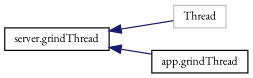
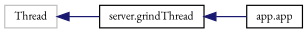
  digraph {
    fontname="EB Garamond"
    rankdir=LR
    node [color=black fillcolor=white fontname="EB Garamond" fontsize=10 shape=record style=filled]
    edge [color=midnightblue dir=back fontname="EB Garamond" fontsize=10 labelfontname=Helvetica labelfontsize=10 style=solid]
    n1 [color=grey75 height=0.2 label=Thread width=0.4]
    n2 [height=0.2 label="server.grindThread" width=0.4]
-   n3 [height=0.2 label="app.grindThread" width=0.4]
-   n2 -> n1
+   n3 [height=0.2 label="app.app" width=0.4]
+   n1 -> n2
    n2 -> n3
  }
